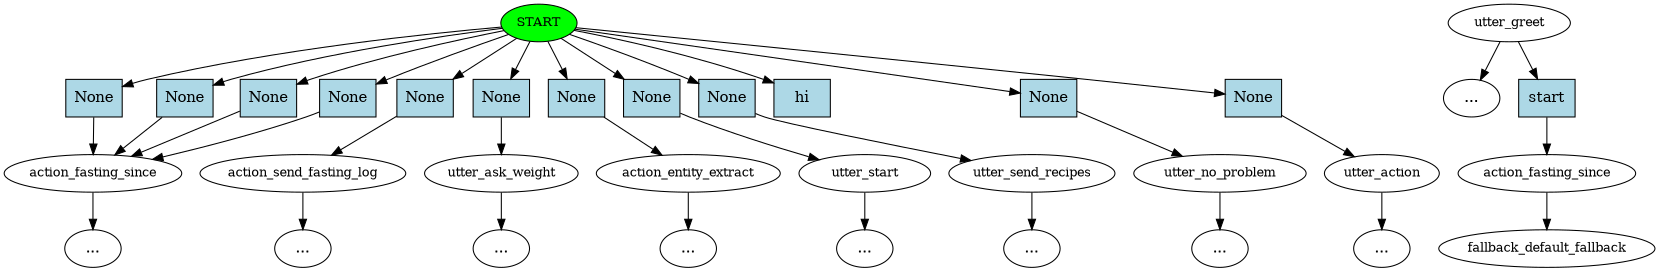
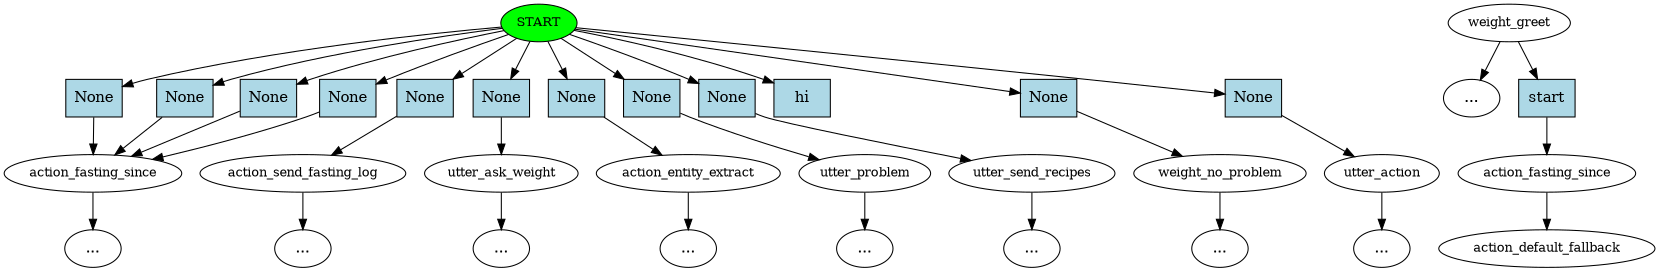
  digraph {
    n1 [fillcolor=green fontsize=12 label=START style=filled]
    n2 [fillcolor=lightblue label=None shape=rect style=filled]
    n3 [fillcolor=lightblue label=None shape=rect style=filled]
    n4 [fillcolor=lightblue label=None shape=rect style=filled]
    n5 [fillcolor=lightblue label=None shape=rect style=filled]
    n6 [fillcolor=lightblue label=None shape=rect style=filled]
    n7 [fillcolor=lightblue label=None shape=rect style=filled]
    n8 [fillcolor=lightblue label=None shape=rect style=filled]
    n9 [fillcolor=lightblue label=None shape=rect style=filled]
    n10 [fillcolor=lightblue label=None shape=rect style=filled]
    n11 [fillcolor=lightblue label=hi shape=rect style=filled]
    n12 [fillcolor=lightblue label=None shape=rect style=filled]
    n13 [fillcolor=lightblue label=None shape=rect style=filled]
    n14 [fontsize=12 label=action_fasting_since]
    n15 [fontsize=12 label=action_send_fasting_log]
    n16 [fontsize=12 label=utter_ask_weight]
    n17 [fontsize=12 label=action_entity_extract]
-   n18 [fontsize=12 label=utter_start]
+   n18 [fontsize=12 label=utter_problem]
    n19 [fontsize=12 label=utter_send_recipes]
-   n20 [fontsize=12 label=utter_no_problem]
+   n20 [fontsize=12 label=weight_no_problem]
    n21 [fontsize=12 label=utter_action]
    n22 [label="..."]
    n23 [label="..."]
    n24 [label="..."]
    n25 [label="..."]
    n26 [label="..."]
    n27 [label="..."]
-   n28 [fontsize=12 label=utter_greet]
+   n28 [fontsize=12 label=weight_greet]
    n29 [label="..."]
    n30 [fillcolor=lightblue label=start shape=rect style=filled]
    n31 [fontsize=12 label=action_fasting_since]
    n32 [label="..."]
    n33 [label="..."]
-   n34 [fontsize=12 label=fallback_default_fallback]
+   n34 [fontsize=12 label=action_default_fallback]
    n1 -> n2
    n1 -> n3
    n1 -> n4
    n1 -> n5
    n1 -> n6
    n1 -> n7
    n1 -> n8
    n1 -> n9
    n1 -> n10
    n1 -> n11
    n1 -> n12
    n1 -> n13
    n2 -> n14
    n3 -> n14
    n4 -> n14
    n5 -> n14
    n6 -> n15
    n7 -> n16
    n8 -> n17
    n9 -> n18
    n10 -> n19
    n12 -> n20
    n13 -> n21
    n14 -> n22
    n15 -> n23
    n16 -> n24
    n17 -> n25
    n18 -> n26
    n19 -> n27
    n20 -> n32
    n21 -> n33
    n28 -> n29
    n28 -> n30
    n30 -> n31
    n31 -> n34
  }
